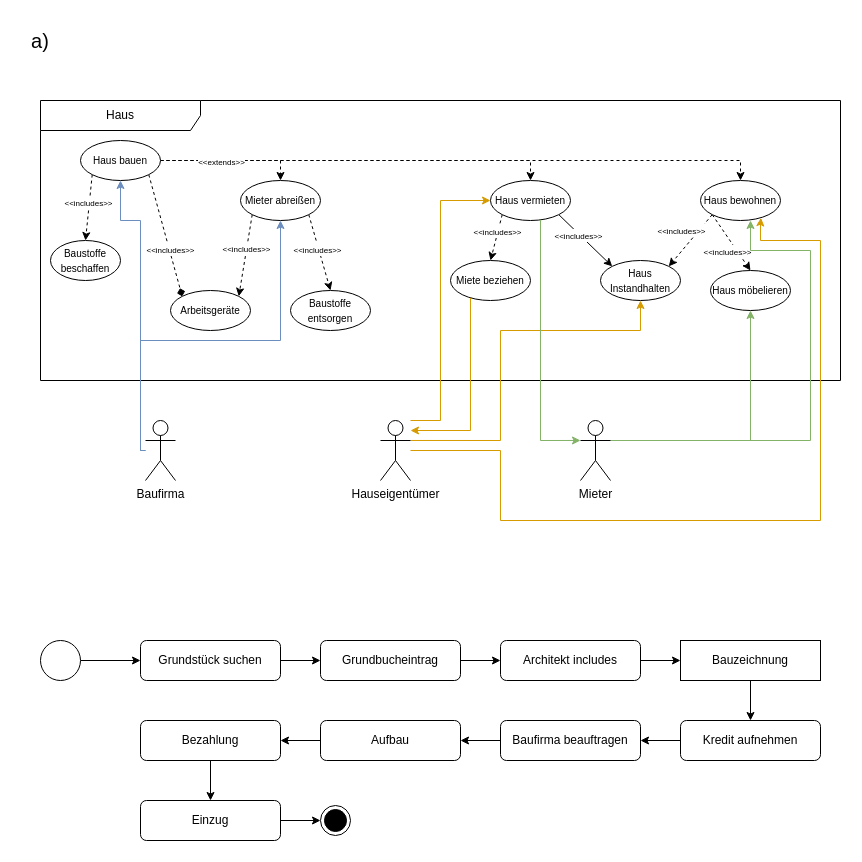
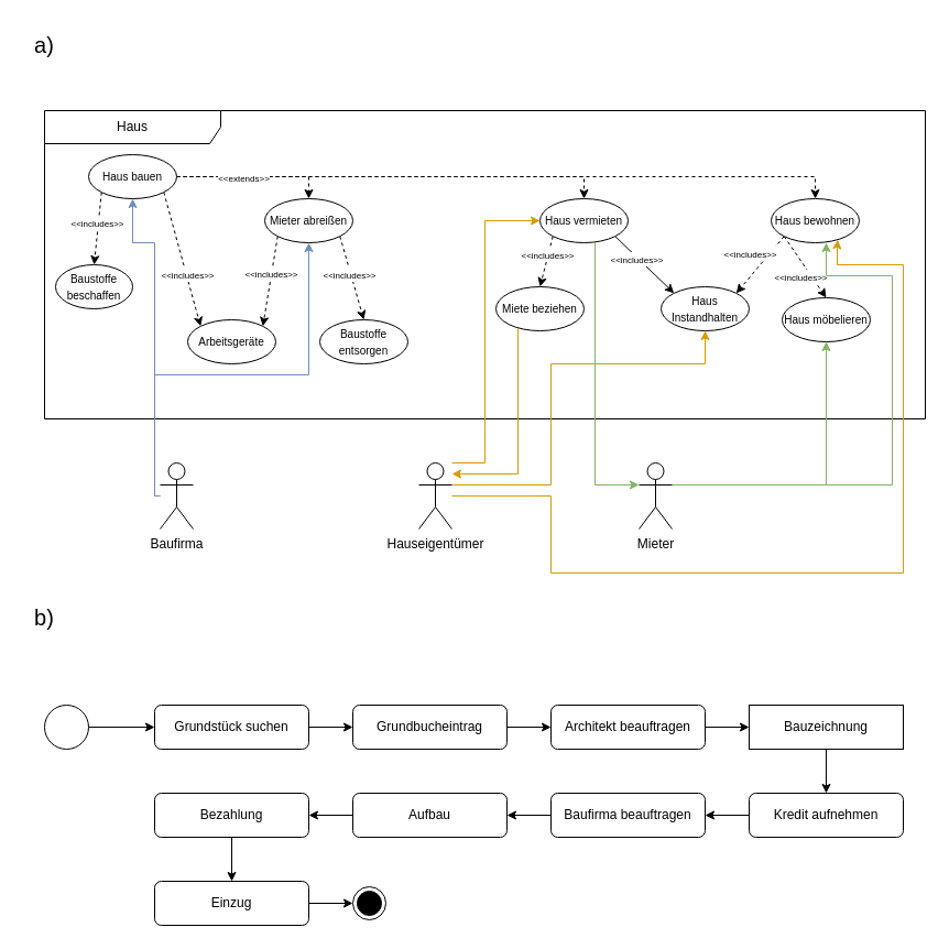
  <mxCell id="0" />
  <mxCell id="1" parent="0" />
  <mxCell id="2" value="Haus" style="shape=umlFrame;whiteSpace=wrap;html=1;pointerEvents=0;recursiveResize=0;container=1;collapsible=0;width=160;" vertex="1" parent="1"><mxGeometry x="40" y="100" width="800" height="280" as="geometry" /></mxCell>
  <mxCell id="3" style="edgeStyle=orthogonalEdgeStyle;rounded=0;orthogonalLoop=1;jettySize=auto;html=1;entryX=0.5;entryY=0;entryDx=0;entryDy=0;dashed=1;" edge="1" parent="2" source="11" target="21"><mxGeometry relative="1" as="geometry"><Array as="points"><mxPoint x="80" y="60" /><mxPoint x="400" y="60" /></Array></mxGeometry></mxCell>
  <mxCell id="4" style="edgeStyle=orthogonalEdgeStyle;rounded=0;orthogonalLoop=1;jettySize=auto;html=1;entryX=0.5;entryY=0;entryDx=0;entryDy=0;dashed=1;" edge="1" parent="2" source="11" target="26"><mxGeometry relative="1" as="geometry"><Array as="points"><mxPoint x="80" y="60" /><mxPoint x="240" y="60" /></Array></mxGeometry></mxCell>
  <mxCell id="5" style="edgeStyle=orthogonalEdgeStyle;rounded=0;orthogonalLoop=1;jettySize=auto;html=1;entryX=0.5;entryY=0;entryDx=0;entryDy=0;dashed=1;" edge="1" parent="2" source="11" target="16"><mxGeometry relative="1" as="geometry"><Array as="points"><mxPoint x="80" y="60" /><mxPoint x="560" y="60" /></Array></mxGeometry></mxCell>
  <mxCell id="6" value="&lt;font style=&quot;font-size: 8px;&quot;&gt;&amp;lt;&amp;lt;extends&amp;gt;&amp;gt;&lt;/font&gt;" style="edgeLabel;html=1;align=center;verticalAlign=middle;resizable=0;points=[];" vertex="1" connectable="0" parent="5"><mxGeometry x="-0.185" y="1" relative="1" as="geometry"><mxPoint x="-184" y="1" as="offset" /></mxGeometry></mxCell>
- <mxCell id="7" style="rounded=0;orthogonalLoop=1;jettySize=auto;html=1;exitX=1;exitY=1;exitDx=0;exitDy=0;entryX=0;entryY=0;entryDx=0;entryDy=0;dashed=1;endArrow=diamond;" edge="1" parent="2" source="11" target="28"><mxGeometry relative="1" as="geometry" /></mxCell>
+ <mxCell id="7" style="rounded=0;orthogonalLoop=1;jettySize=auto;html=1;exitX=1;exitY=1;exitDx=0;exitDy=0;entryX=0;entryY=0;entryDx=0;entryDy=0;dashed=1;" edge="1" parent="2" source="11" target="28"><mxGeometry relative="1" as="geometry" /></mxCell>
  <mxCell id="8" value="&lt;font style=&quot;font-size: 8px;&quot;&gt;&amp;lt;&amp;lt;includes&amp;gt;&amp;gt;&lt;/font&gt;" style="edgeLabel;html=1;align=center;verticalAlign=middle;resizable=0;points=[];" vertex="1" connectable="0" parent="7"><mxGeometry x="0.1" y="-2" relative="1" as="geometry"><mxPoint x="5" y="7" as="offset" /></mxGeometry></mxCell>
  <mxCell id="9" style="rounded=0;orthogonalLoop=1;jettySize=auto;html=1;exitX=0;exitY=1;exitDx=0;exitDy=0;entryX=0.5;entryY=0;entryDx=0;entryDy=0;dashed=1;" edge="1" parent="2" source="11" target="29"><mxGeometry relative="1" as="geometry" /></mxCell>
  <mxCell id="10" value="&lt;font style=&quot;font-size: 8px;&quot;&gt;&amp;lt;&amp;lt;includes&amp;gt;&amp;gt;&lt;/font&gt;" style="edgeLabel;html=1;align=center;verticalAlign=middle;resizable=0;points=[];" vertex="1" connectable="0" parent="9"><mxGeometry x="-0.143" y="-1" relative="1" as="geometry"><mxPoint as="offset" /></mxGeometry></mxCell>
  <mxCell id="11" value="&lt;font style=&quot;font-size: 10px;&quot;&gt;Haus bauen&lt;/font&gt;" style="ellipse;whiteSpace=wrap;html=1;" vertex="1" parent="2"><mxGeometry x="40" y="40" width="80" height="40" as="geometry" /></mxCell>
  <mxCell id="12" style="rounded=0;orthogonalLoop=1;jettySize=auto;html=1;exitX=0;exitY=1;exitDx=0;exitDy=0;entryX=1;entryY=0;entryDx=0;entryDy=0;dashed=1;" edge="1" parent="2" source="16" target="30"><mxGeometry relative="1" as="geometry" /></mxCell>
  <mxCell id="13" value="&lt;font style=&quot;font-size: 8px;&quot;&gt;&amp;lt;&amp;lt;includes&amp;gt;&amp;gt;&lt;/font&gt;" style="edgeLabel;html=1;align=center;verticalAlign=middle;resizable=0;points=[];" vertex="1" connectable="0" parent="12"><mxGeometry x="-0.211" relative="1" as="geometry"><mxPoint x="-14" y="-5" as="offset" /></mxGeometry></mxCell>
  <mxCell id="14" style="rounded=0;orthogonalLoop=1;jettySize=auto;html=1;exitX=0;exitY=1;exitDx=0;exitDy=0;entryX=0.5;entryY=0;entryDx=0;entryDy=0;dashed=1;" edge="1" parent="2" source="16" target="32"><mxGeometry relative="1" as="geometry" /></mxCell>
  <mxCell id="15" value="&lt;font style=&quot;font-size: 8px;&quot;&gt;&amp;lt;&amp;lt;includes&amp;gt;&amp;gt;&lt;/font&gt;" style="edgeLabel;html=1;align=center;verticalAlign=middle;resizable=0;points=[];" vertex="1" connectable="0" parent="14"><mxGeometry x="0.275" y="-1" relative="1" as="geometry"><mxPoint x="-9" as="offset" /></mxGeometry></mxCell>
  <mxCell id="16" value="&lt;font style=&quot;font-size: 10px;&quot;&gt;Haus bewohnen&lt;/font&gt;" style="ellipse;whiteSpace=wrap;html=1;" vertex="1" parent="2"><mxGeometry x="660" y="80" width="80" height="40" as="geometry" /></mxCell>
  <mxCell id="17" style="rounded=0;orthogonalLoop=1;jettySize=auto;html=1;exitX=0;exitY=1;exitDx=0;exitDy=0;entryX=0.5;entryY=0;entryDx=0;entryDy=0;dashed=1;" edge="1" parent="2" source="21" target="31"><mxGeometry relative="1" as="geometry" /></mxCell>
  <mxCell id="18" value="&lt;font style=&quot;font-size: 8px;&quot;&gt;&amp;lt;&amp;lt;includes&amp;gt;&amp;gt;&lt;/font&gt;" style="edgeLabel;html=1;align=center;verticalAlign=middle;resizable=0;points=[];" vertex="1" connectable="0" parent="17"><mxGeometry x="-0.356" y="-2" relative="1" as="geometry"><mxPoint y="2" as="offset" /></mxGeometry></mxCell>
  <mxCell id="19" style="rounded=0;orthogonalLoop=1;jettySize=auto;html=1;exitX=1;exitY=1;exitDx=0;exitDy=0;entryX=0;entryY=0;entryDx=0;entryDy=0;dashed=0;" edge="1" parent="2" source="21" target="30"><mxGeometry relative="1" as="geometry" /></mxCell>
  <mxCell id="20" value="&lt;font style=&quot;font-size: 8px;&quot;&gt;&amp;lt;&amp;lt;includes&amp;gt;&amp;gt;&lt;/font&gt;" style="edgeLabel;html=1;align=center;verticalAlign=middle;resizable=0;points=[];" vertex="1" connectable="0" parent="19"><mxGeometry x="-0.26" y="-1" relative="1" as="geometry"><mxPoint as="offset" /></mxGeometry></mxCell>
  <mxCell id="21" value="&lt;font style=&quot;font-size: 10px;&quot;&gt;Haus vermieten&lt;/font&gt;" style="ellipse;whiteSpace=wrap;html=1;" vertex="1" parent="2"><mxGeometry x="450" y="80" width="80" height="40" as="geometry" /></mxCell>
  <mxCell id="22" style="rounded=0;orthogonalLoop=1;jettySize=auto;html=1;exitX=1;exitY=1;exitDx=0;exitDy=0;entryX=0.5;entryY=0;entryDx=0;entryDy=0;dashed=1;" edge="1" parent="2" source="26" target="27"><mxGeometry relative="1" as="geometry" /></mxCell>
  <mxCell id="23" value="&lt;font style=&quot;font-size: 8px;&quot;&gt;&amp;lt;&amp;lt;includes&amp;gt;&amp;gt;&lt;/font&gt;" style="edgeLabel;html=1;align=center;verticalAlign=middle;resizable=0;points=[];" vertex="1" connectable="0" parent="22"><mxGeometry x="-0.116" y="-1" relative="1" as="geometry"><mxPoint as="offset" /></mxGeometry></mxCell>
  <mxCell id="24" style="rounded=0;orthogonalLoop=1;jettySize=auto;html=1;exitX=0;exitY=1;exitDx=0;exitDy=0;entryX=1;entryY=0;entryDx=0;entryDy=0;dashed=1;" edge="1" parent="2" source="26" target="28"><mxGeometry relative="1" as="geometry" /></mxCell>
  <mxCell id="25" value="&lt;font style=&quot;font-size: 8px;&quot;&gt;&amp;lt;&amp;lt;includes&amp;gt;&amp;gt;&lt;/font&gt;" style="edgeLabel;html=1;align=center;verticalAlign=middle;resizable=0;points=[];" vertex="1" connectable="0" parent="24"><mxGeometry x="-0.177" y="-1" relative="1" as="geometry"><mxPoint as="offset" /></mxGeometry></mxCell>
  <mxCell id="26" value="&lt;font style=&quot;font-size: 10px;&quot;&gt;Mieter abreißen&lt;/font&gt;" style="ellipse;whiteSpace=wrap;html=1;" vertex="1" parent="2"><mxGeometry x="200" y="80" width="80" height="40" as="geometry" /></mxCell>
  <mxCell id="27" value="&lt;font style=&quot;font-size: 10px;&quot;&gt;Baustoffe entsorgen&lt;/font&gt;" style="ellipse;whiteSpace=wrap;html=1;" vertex="1" parent="2"><mxGeometry x="250" y="190" width="80" height="40" as="geometry" /></mxCell>
  <mxCell id="28" value="&lt;font style=&quot;font-size: 10px;&quot;&gt;Arbeitsgeräte&lt;/font&gt;" style="ellipse;whiteSpace=wrap;html=1;" vertex="1" parent="2"><mxGeometry x="130" y="190" width="80" height="40" as="geometry" /></mxCell>
  <mxCell id="29" value="&lt;font style=&quot;font-size: 10px;&quot;&gt;Baustoffe beschaffen&lt;/font&gt;" style="ellipse;whiteSpace=wrap;html=1;" vertex="1" parent="2"><mxGeometry x="10" y="140" width="70" height="40" as="geometry" /></mxCell>
  <mxCell id="30" value="&lt;span style=&quot;font-size: 10px;&quot;&gt;Haus Instandhalten&lt;/span&gt;" style="ellipse;whiteSpace=wrap;html=1;" vertex="1" parent="2"><mxGeometry x="560" y="160" width="80" height="40" as="geometry" /></mxCell>
  <mxCell id="31" value="&lt;span style=&quot;font-size: 10px;&quot;&gt;Miete beziehen&lt;/span&gt;" style="ellipse;whiteSpace=wrap;html=1;" vertex="1" parent="2"><mxGeometry x="410" y="160" width="80" height="40" as="geometry" /></mxCell>
  <mxCell id="32" value="&lt;span style=&quot;font-size: 10px;&quot;&gt;Haus möbelieren&lt;/span&gt;" style="ellipse;whiteSpace=wrap;html=1;" vertex="1" parent="2"><mxGeometry x="670" y="170" width="80" height="40" as="geometry" /></mxCell>
  <mxCell id="33" style="edgeStyle=orthogonalEdgeStyle;rounded=0;orthogonalLoop=1;jettySize=auto;html=1;entryX=0.5;entryY=1;entryDx=0;entryDy=0;fillColor=#dae8fc;strokeColor=#6c8ebf;" edge="1" parent="1" source="35" target="11"><mxGeometry relative="1" as="geometry"><Array as="points"><mxPoint x="140" y="450" /><mxPoint x="140" y="220" /><mxPoint x="120" y="220" /></Array></mxGeometry></mxCell>
  <mxCell id="34" style="edgeStyle=orthogonalEdgeStyle;rounded=0;orthogonalLoop=1;jettySize=auto;html=1;entryX=0.5;entryY=1;entryDx=0;entryDy=0;fillColor=#dae8fc;strokeColor=#6c8ebf;" edge="1" parent="1" source="35" target="26"><mxGeometry relative="1" as="geometry"><Array as="points"><mxPoint x="140" y="450" /><mxPoint x="140" y="340" /><mxPoint x="280" y="340" /></Array></mxGeometry></mxCell>
  <mxCell id="35" value="Baufirma" style="shape=umlActor;verticalLabelPosition=bottom;verticalAlign=top;html=1;outlineConnect=0;" vertex="1" parent="1"><mxGeometry x="145" y="420" width="30" height="60" as="geometry" /></mxCell>
  <mxCell id="36" style="edgeStyle=orthogonalEdgeStyle;rounded=0;orthogonalLoop=1;jettySize=auto;html=1;entryX=0;entryY=0.5;entryDx=0;entryDy=0;fillColor=#ffe6cc;strokeColor=#d79b00;" edge="1" parent="1" source="38" target="21"><mxGeometry relative="1" as="geometry"><Array as="points"><mxPoint x="440" y="420" /><mxPoint x="440" y="200" /></Array></mxGeometry></mxCell>
  <mxCell id="37" style="edgeStyle=orthogonalEdgeStyle;rounded=0;orthogonalLoop=1;jettySize=auto;html=1;exitX=1;exitY=0.333;exitDx=0;exitDy=0;exitPerimeter=0;entryX=0.5;entryY=1;entryDx=0;entryDy=0;fillColor=#ffe6cc;strokeColor=#d79b00;" edge="1" parent="1" source="38" target="30"><mxGeometry relative="1" as="geometry"><Array as="points"><mxPoint x="500" y="440" /><mxPoint x="500" y="330" /><mxPoint x="640" y="330" /></Array></mxGeometry></mxCell>
  <mxCell id="38" value="Hauseigentümer" style="shape=umlActor;verticalLabelPosition=bottom;verticalAlign=top;html=1;outlineConnect=0;" vertex="1" parent="1"><mxGeometry x="380" y="420" width="30" height="60" as="geometry" /></mxCell>
  <mxCell id="39" style="edgeStyle=orthogonalEdgeStyle;rounded=0;orthogonalLoop=1;jettySize=auto;html=1;fillColor=#d5e8d4;strokeColor=#82b366;" edge="1" parent="1"><mxGeometry relative="1" as="geometry"><mxPoint x="610" y="440" as="sourcePoint" /><mxPoint x="750" y="220" as="targetPoint" /><Array as="points"><mxPoint x="610" y="440" /><mxPoint x="810" y="440" /><mxPoint x="810" y="250" /><mxPoint x="750" y="250" /></Array></mxGeometry></mxCell>
  <mxCell id="40" style="edgeStyle=orthogonalEdgeStyle;rounded=0;orthogonalLoop=1;jettySize=auto;html=1;entryX=0.5;entryY=1;entryDx=0;entryDy=0;fillColor=#d5e8d4;strokeColor=#82b366;" edge="1" parent="1" target="32"><mxGeometry relative="1" as="geometry"><mxPoint x="610" y="440" as="sourcePoint" /><mxPoint x="750" y="320" as="targetPoint" /><Array as="points"><mxPoint x="750" y="440" /></Array></mxGeometry></mxCell>
  <mxCell id="41" value="Mieter" style="shape=umlActor;verticalLabelPosition=bottom;verticalAlign=top;html=1;outlineConnect=0;" vertex="1" parent="1"><mxGeometry x="580" y="420" width="30" height="60" as="geometry" /></mxCell>
  <mxCell id="42" style="edgeStyle=orthogonalEdgeStyle;rounded=0;orthogonalLoop=1;jettySize=auto;html=1;entryX=0.756;entryY=0.933;entryDx=0;entryDy=0;entryPerimeter=0;fillColor=#ffe6cc;strokeColor=#d79b00;" edge="1" parent="1" source="38" target="16"><mxGeometry relative="1" as="geometry"><Array as="points"><mxPoint x="500" y="450" /><mxPoint x="500" y="520" /><mxPoint x="820" y="520" /><mxPoint x="820" y="240" /><mxPoint x="760" y="240" /><mxPoint x="760" y="223" /></Array></mxGeometry></mxCell>
  <mxCell id="43" style="edgeStyle=orthogonalEdgeStyle;rounded=0;orthogonalLoop=1;jettySize=auto;html=1;fillColor=#ffe6cc;strokeColor=#d79b00;" edge="1" parent="1" source="31" target="38"><mxGeometry relative="1" as="geometry"><mxPoint x="440" y="430" as="targetPoint" /><Array as="points"><mxPoint x="470" y="430" /></Array></mxGeometry></mxCell>
  <mxCell id="44" style="edgeStyle=orthogonalEdgeStyle;rounded=0;orthogonalLoop=1;jettySize=auto;html=1;entryX=0;entryY=0.333;entryDx=0;entryDy=0;entryPerimeter=0;fillColor=#d5e8d4;strokeColor=#82b366;" edge="1" parent="1" source="21" target="41"><mxGeometry relative="1" as="geometry"><mxPoint x="570" y="430" as="targetPoint" /><Array as="points"><mxPoint x="540" y="440" /></Array></mxGeometry></mxCell>
  <mxCell id="45" value="&lt;font style=&quot;font-size: 20px;&quot;&gt;a)&lt;/font&gt;" style="text;html=1;align=center;verticalAlign=middle;whiteSpace=wrap;rounded=0;" vertex="1" parent="1"><mxGeometry y="20" width="40" height="40" as="geometry" x="20" /></mxCell>
+ <mxCell id="46" value="&lt;font style=&quot;font-size: 20px;&quot;&gt;b)&lt;/font&gt;" style="text;html=1;align=center;verticalAlign=middle;whiteSpace=wrap;rounded=0;" vertex="1" parent="1"><mxGeometry y="540" width="40" height="40" as="geometry" x="20" /></mxCell>
  <mxCell id="47" style="edgeStyle=orthogonalEdgeStyle;rounded=0;orthogonalLoop=1;jettySize=auto;html=1;entryX=0;entryY=0.5;entryDx=0;entryDy=0;" edge="1" parent="1" source="48" target="53"><mxGeometry relative="1" as="geometry" /></mxCell>
  <mxCell id="48" value="" style="ellipse;" vertex="1" parent="1"><mxGeometry x="40" y="640" width="40" height="40" as="geometry" /></mxCell>
  <mxCell id="49" style="edgeStyle=orthogonalEdgeStyle;rounded=0;orthogonalLoop=1;jettySize=auto;html=1;entryX=0;entryY=0.5;entryDx=0;entryDy=0;" edge="1" parent="1" source="50" target="51"><mxGeometry relative="1" as="geometry" /></mxCell>
- <mxCell id="50" value="Architekt includes" style="rounded=1;whiteSpace=wrap;html=1;" vertex="1" parent="1"><mxGeometry x="500" y="640" width="140" height="40" as="geometry" /></mxCell>
+ <mxCell id="50" value="Architekt beauftragen" style="rounded=1;whiteSpace=wrap;html=1;" vertex="1" parent="1"><mxGeometry x="500" y="640" width="140" height="40" as="geometry" /></mxCell>
  <mxCell id="51" value="Bauzeichnung" style="rounded=0;whiteSpace=wrap;html=1;" vertex="1" parent="1"><mxGeometry x="680" y="640" width="140" height="40" as="geometry" /></mxCell>
  <mxCell id="52" style="edgeStyle=orthogonalEdgeStyle;rounded=0;orthogonalLoop=1;jettySize=auto;html=1;" edge="1" parent="1" source="53" target="57"><mxGeometry relative="1" as="geometry" /></mxCell>
  <mxCell id="53" value="Grundstück suchen" style="rounded=1;whiteSpace=wrap;html=1;" vertex="1" parent="1"><mxGeometry x="140" y="640" width="140" height="40" as="geometry" /></mxCell>
  <mxCell id="54" style="edgeStyle=orthogonalEdgeStyle;rounded=0;orthogonalLoop=1;jettySize=auto;html=1;entryX=1;entryY=0.5;entryDx=0;entryDy=0;" edge="1" parent="1" source="55" target="61"><mxGeometry relative="1" as="geometry"><mxPoint x="480" y="740" as="targetPoint" /></mxGeometry></mxCell>
  <mxCell id="55" value="Baufirma beauftragen" style="rounded=1;whiteSpace=wrap;html=1;" vertex="1" parent="1"><mxGeometry x="500" y="720" width="140" height="40" as="geometry" /></mxCell>
  <mxCell id="56" style="edgeStyle=orthogonalEdgeStyle;rounded=0;orthogonalLoop=1;jettySize=auto;html=1;entryX=0;entryY=0.5;entryDx=0;entryDy=0;" edge="1" parent="1" source="57" target="50"><mxGeometry relative="1" as="geometry" /></mxCell>
  <mxCell id="57" value="Grundbucheintrag" style="rounded=1;whiteSpace=wrap;html=1;" vertex="1" parent="1"><mxGeometry x="320" y="640" width="140" height="40" as="geometry" /></mxCell>
  <mxCell id="58" style="edgeStyle=orthogonalEdgeStyle;rounded=0;orthogonalLoop=1;jettySize=auto;html=1;entryX=0;entryY=0.5;entryDx=0;entryDy=0;" edge="1" parent="1" source="59" target="67"><mxGeometry relative="1" as="geometry" /></mxCell>
  <mxCell id="59" value="Einzug" style="rounded=1;whiteSpace=wrap;html=1;" vertex="1" parent="1"><mxGeometry x="140" y="800" width="140" height="40" as="geometry" /></mxCell>
  <mxCell id="60" style="edgeStyle=orthogonalEdgeStyle;rounded=0;orthogonalLoop=1;jettySize=auto;html=1;entryX=1;entryY=0.5;entryDx=0;entryDy=0;" edge="1" parent="1" source="61" target="66"><mxGeometry relative="1" as="geometry" /></mxCell>
  <mxCell id="61" value="Aufbau" style="rounded=1;whiteSpace=wrap;html=1;" vertex="1" parent="1"><mxGeometry x="320" y="720" width="140" height="40" as="geometry" /></mxCell>
  <mxCell id="62" style="edgeStyle=orthogonalEdgeStyle;rounded=0;orthogonalLoop=1;jettySize=auto;html=1;entryX=1;entryY=0.5;entryDx=0;entryDy=0;" edge="1" parent="1" source="63" target="55"><mxGeometry relative="1" as="geometry" /></mxCell>
  <mxCell id="63" value="Kredit aufnehmen" style="rounded=1;whiteSpace=wrap;html=1;" vertex="1" parent="1"><mxGeometry x="680" y="720" width="140" height="40" as="geometry" /></mxCell>
  <mxCell id="64" style="edgeStyle=orthogonalEdgeStyle;rounded=0;orthogonalLoop=1;jettySize=auto;html=1;entryX=0.5;entryY=0;entryDx=0;entryDy=0;" edge="1" parent="1" source="51" target="63"><mxGeometry relative="1" as="geometry" /></mxCell>
  <mxCell id="65" style="edgeStyle=orthogonalEdgeStyle;rounded=0;orthogonalLoop=1;jettySize=auto;html=1;entryX=0.5;entryY=0;entryDx=0;entryDy=0;" edge="1" parent="1" source="66" target="59"><mxGeometry relative="1" as="geometry" /></mxCell>
  <mxCell id="66" value="Bezahlung" style="rounded=1;whiteSpace=wrap;html=1;" vertex="1" parent="1"><mxGeometry x="140" y="720" width="140" height="40" as="geometry" /></mxCell>
  <mxCell id="67" value="" style="ellipse;html=1;shape=endState;fillColor=strokeColor;" vertex="1" parent="1"><mxGeometry x="320" y="805" width="30" height="30" as="geometry" /></mxCell>
